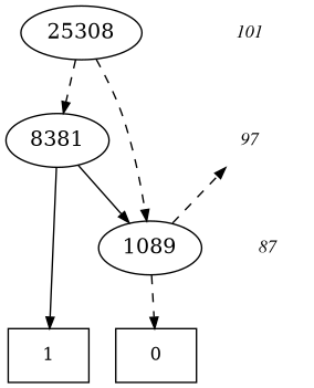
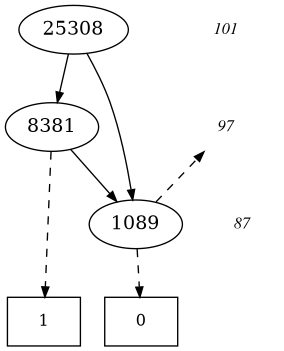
  digraph {
    node [fontsize=12]
    edge [style=dashed arrowsize=.75]
    T [style=invis fontsize=""]
    0 [shape=box]
    1 [shape=box]
    n4 [fontname="Times Italic" label=101 shape=plaintext]
    25308 [fontsize=""]
    97 [fontname="Times Italic" shape=plaintext]
    8381 [fontsize=""]
    87 [fontname="Times Italic" shape=plaintext]
    1089 [fontsize=""]
    subgraph sub_1 {
      rank=same
      subgraph sub_2 {
        rank=same
        T
      }
      subgraph sub_3 {
        rank=same
        0
      }
      subgraph sub_4 {
        rank=same
        1
      }
    }
    subgraph sub_5 {
      rank=same
      25308
      subgraph sub_6 {
        rank=same
        n4
      }
    }
    subgraph sub_7 {
      rank=same
      8381
      subgraph sub_8 {
        rank=same
        97
      }
    }
    subgraph sub_9 {
      rank=same
      1089
      subgraph sub_10 {
        rank=same
        87
      }
    }
    n4 -> 97 [style=invis arrowsize=""]
-   25308 -> 8381
-   25308 -> 1089
+   25308 -> 8381 [style=solid]
+   25308 -> 1089 [style=solid]
    97 -> 87 [style=invis arrowsize=""]
-   8381 -> 1 [style=solid]
+   8381 -> 1
    8381 -> 1089 [style=solid]
    87 -> T [style=invis arrowsize=""]
    1089 -> 0
    1089 -> 97
  }
